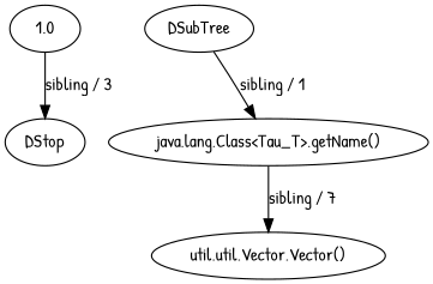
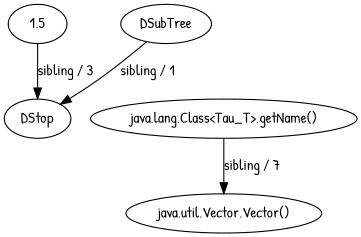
  digraph {
    fontname="Patrick Hand"
    node [fontname="Patrick Hand"]
    edge [constraint=true direction=LR fontname="Patrick Hand"]
-   n1 [label=1.0]
+   n1 [label=1.5]
    n2 [label=DStop]
    n3 [label=DSubTree]
    n4 [label="java.lang.Class<Tau_T>.getName()"]
-   n5 [label="util.util.Vector.Vector()"]
+   n5 [label="java.util.Vector.Vector()"]
    n1 -> n2 [label="sibling / 3"]
-   n3 -> n4 [label="sibling / 1"]
+   n3 -> n2 [label="sibling / 1"]
    n4 -> n5 [label="sibling / 7"]
  }
